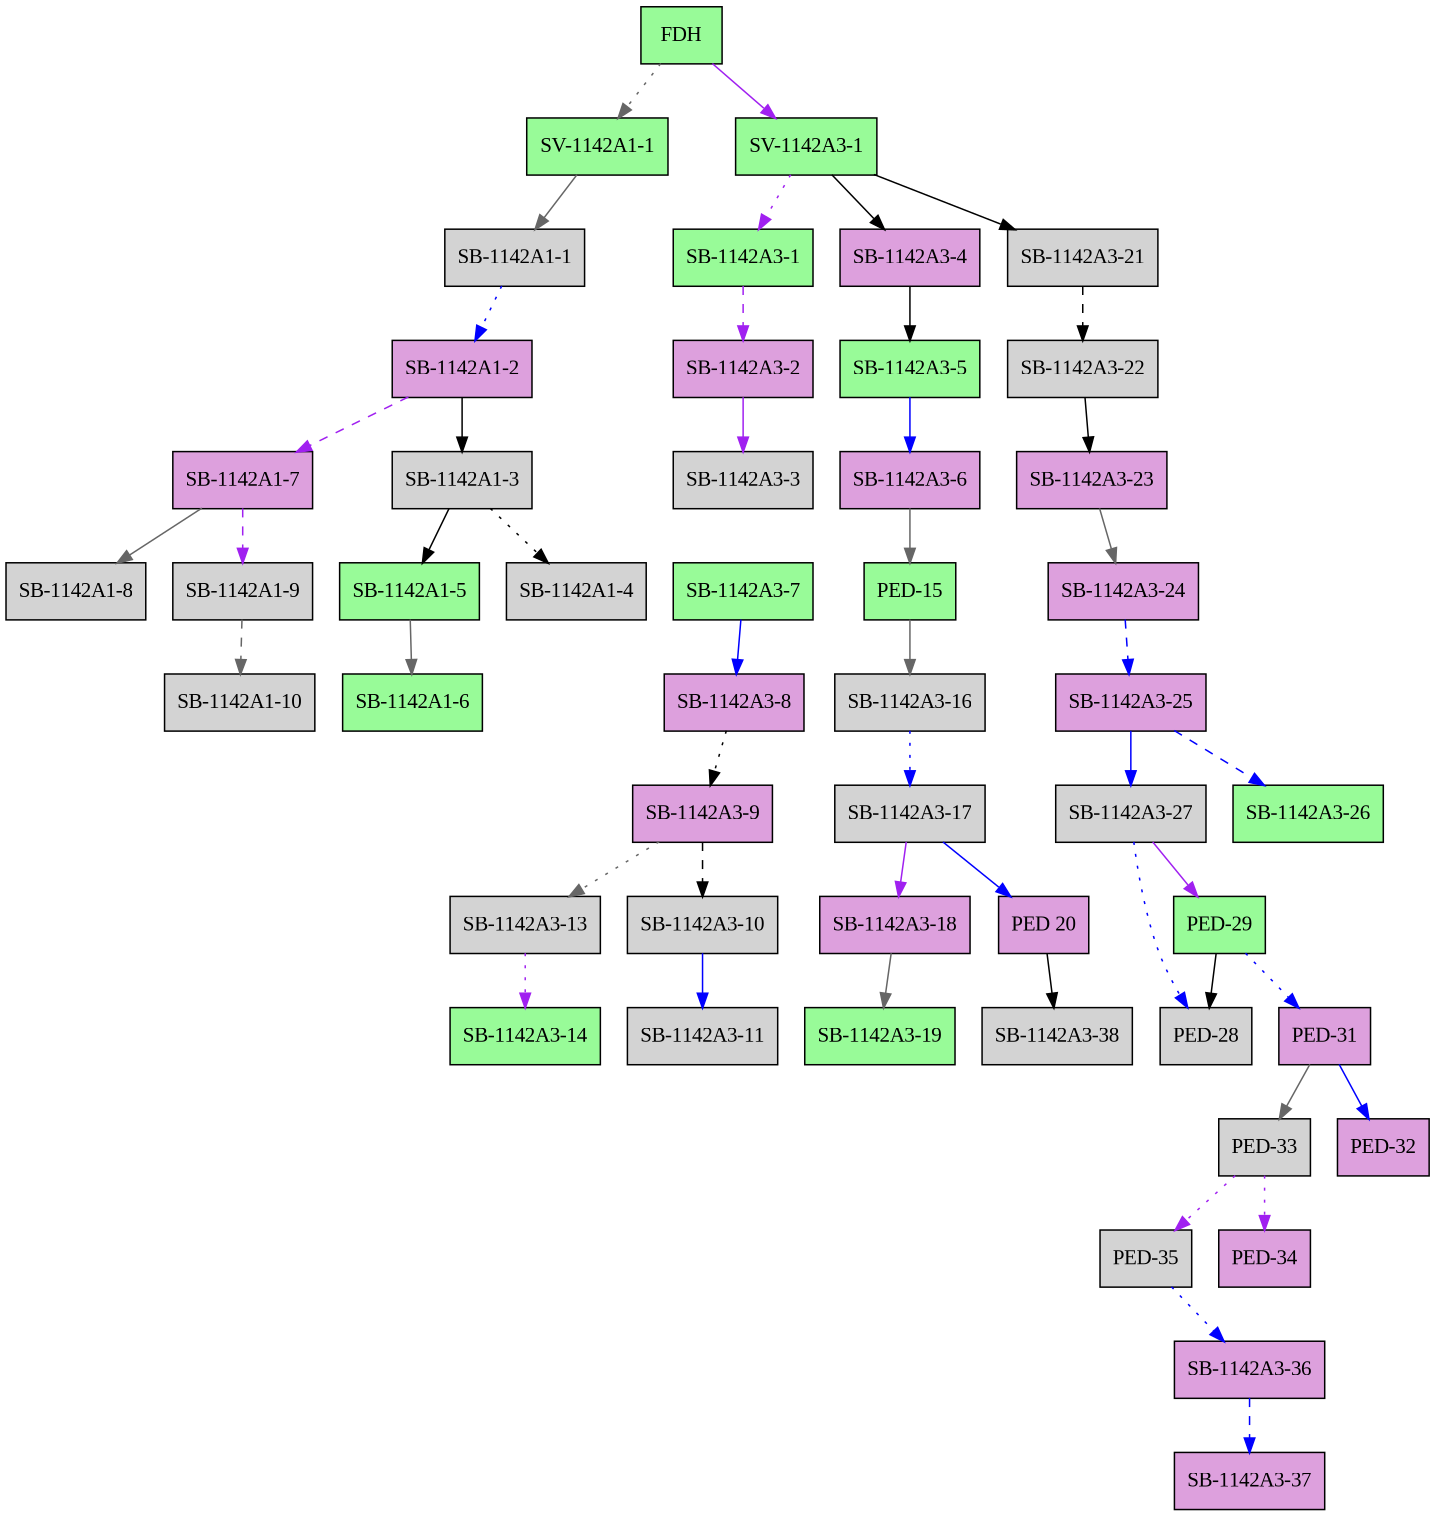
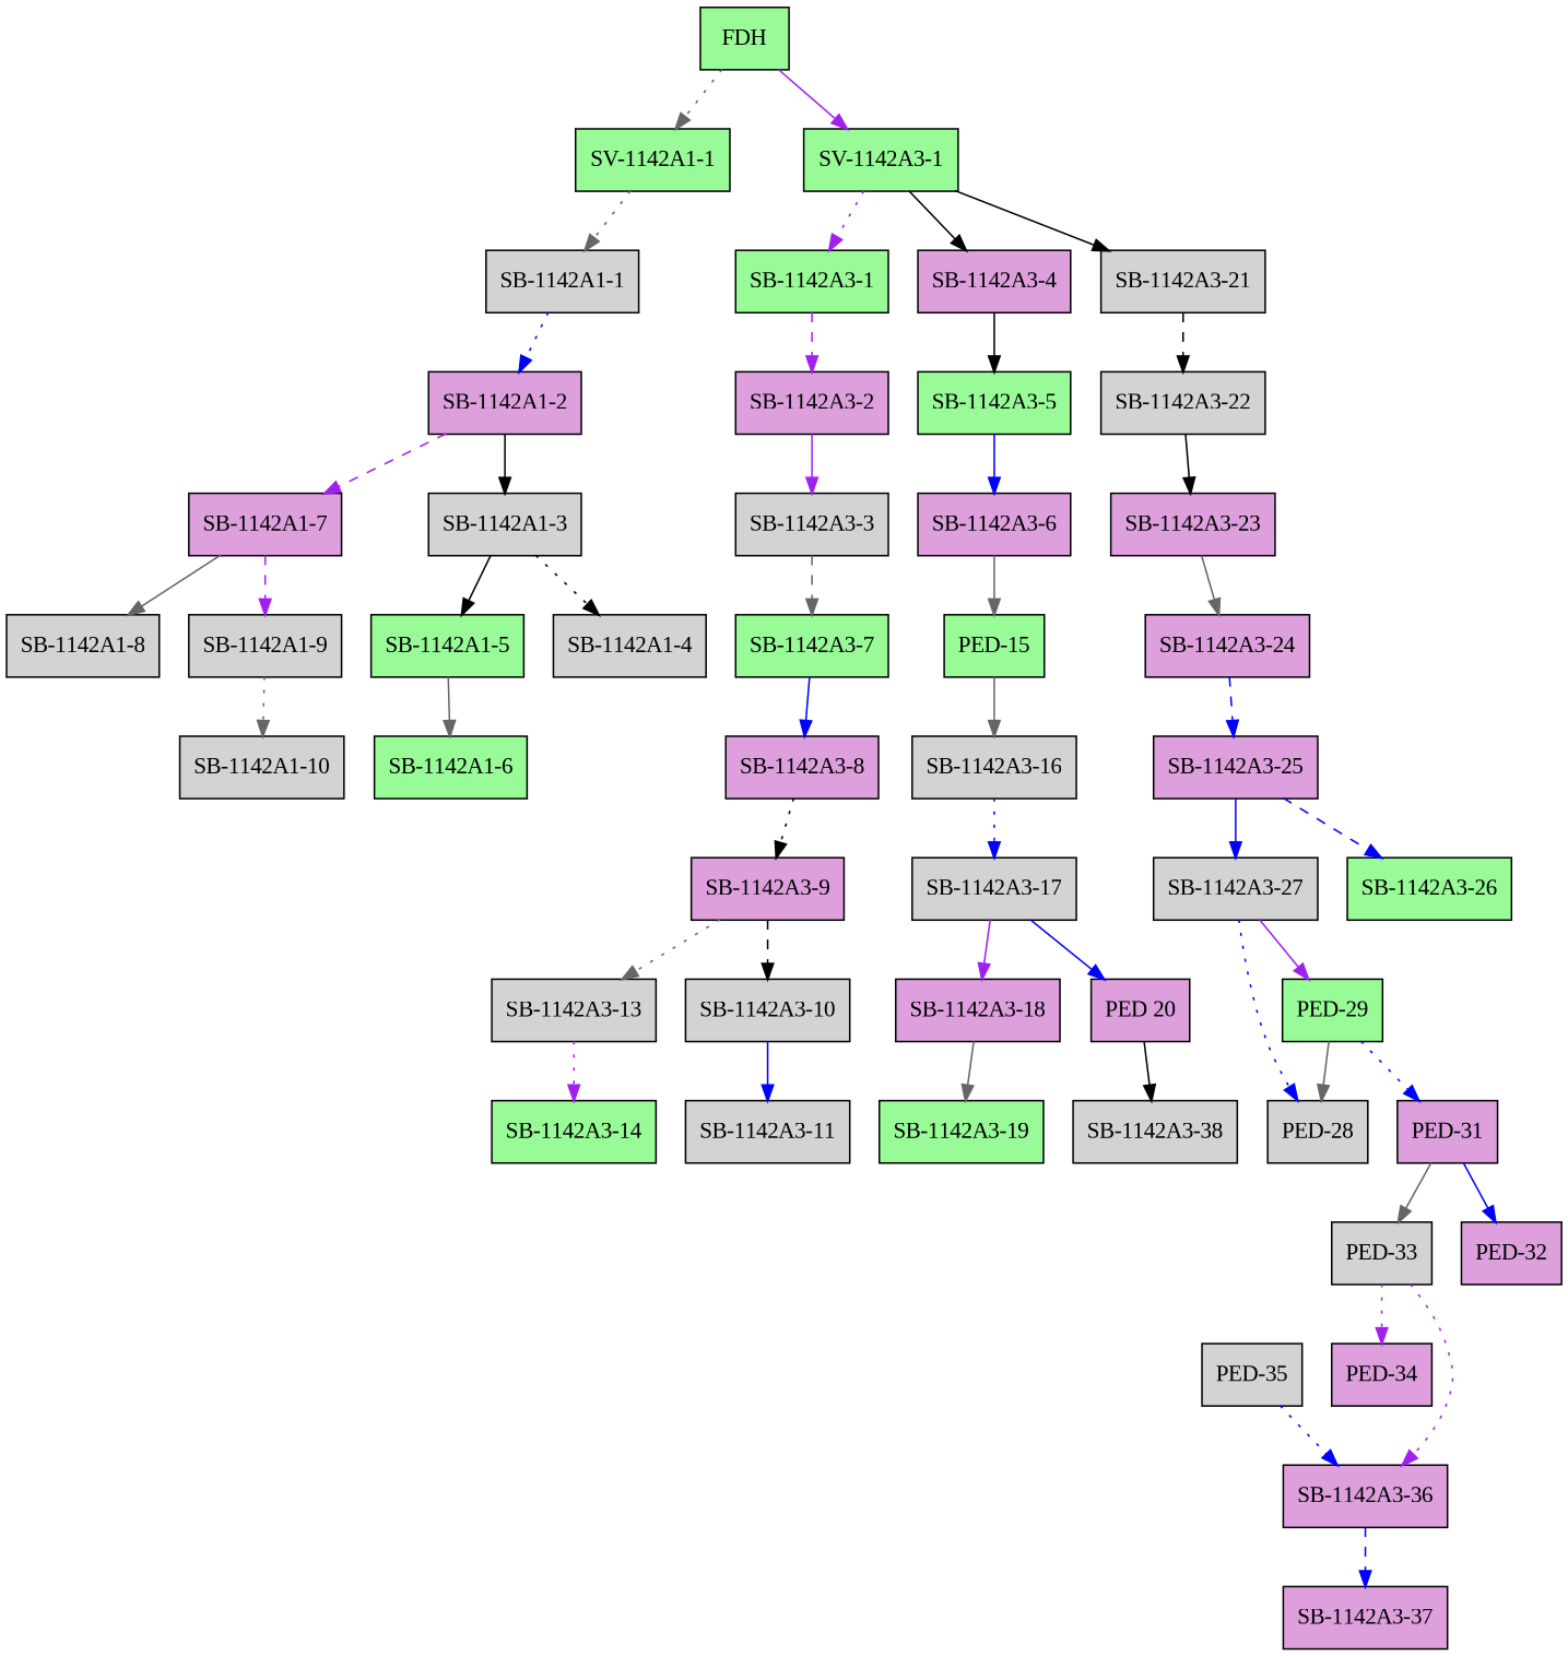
  digraph {
    fontname="Liberation Serif"
    node [fillcolor=lightgrey fontname="Liberation Serif" shape=record style=filled]
    edge [color=blue fontname="Liberation Serif" style=solid]
    FDH [fillcolor=palegreen height=0.51389 width=0.75]
    "SV-1142A1-1" [fillcolor=palegreen height=0.51389 width=1.3056]
    "SV-1142A3-1" [fillcolor=palegreen height=0.51389 width=1.3056]
    "SB-1142A1-1" [height=0.51389 width=1.2917]
    "SB-1142A3-1" [fillcolor=palegreen height=0.51389 width=1.2917]
    "SB-1142A3-4" [fillcolor=plum height=0.51389 width=1.2917]
    "SB-1142A3-21" [height=0.51389 width=1.3889]
    "SB-1142A1-2" [fillcolor=plum height=0.51389 width=1.2917]
    "SB-1142A3-2" [fillcolor=plum height=0.51389 width=1.2917]
    "SB-1142A3-5" [fillcolor=palegreen height=0.51389 width=1.2917]
    "SB-1142A3-22" [height=0.51389 width=1.3889]
    "SB-1142A1-7" [fillcolor=plum height=0.51389 width=1.2917]
    "SB-1142A1-3" [height=0.51389 width=1.2917]
    "SB-1142A3-3" [height=0.51389 width=1.2917]
    "SB-1142A3-6" [fillcolor=plum height=0.51389 width=1.2917]
    "SB-1142A3-23" [fillcolor=plum height=0.51389 width=1.3889]
    "SB-1142A3-7" [fillcolor=palegreen height=0.51389 width=1.2917]
    "SB-1142A3-8" [fillcolor=plum height=0.51389 width=1.2917]
    "SB-1142A3-9" [fillcolor=plum height=0.51389 width=1.2917]
    "SB-1142A3-13" [height=0.51389 width=1.3889]
    "SB-1142A3-10" [height=0.51389 width=1.3889]
    "SB-1142A3-14" [fillcolor=palegreen height=0.51389 width=1.3889]
    "SB-1142A3-11" [height=0.51389 width=1.3889]
    "PED-15" [fillcolor=palegreen height=0.51389 width=0.84722]
    "SB-1142A3-16" [height=0.51389 width=1.3889]
    "SB-1142A3-17" [height=0.51389 width=1.3889]
    "SB-1142A3-18" [fillcolor=plum height=0.51389 width=1.3889]
    "PED 20" [fillcolor=plum height=0.51389 width=0.83333]
    "SB-1142A3-19" [fillcolor=palegreen height=0.51389 width=1.3889]
    "SB-1142A3-38" [height=0.51389 width=1.3889]
    "SB-1142A3-24" [fillcolor=plum height=0.51389 width=1.3889]
    "SB-1142A3-25" [fillcolor=plum height=0.51389 width=1.3889]
    "SB-1142A3-27" [height=0.51389 width=1.3889]
    "SB-1142A3-26" [fillcolor=palegreen height=0.51389 width=1.3889]
    "PED-29" [fillcolor=palegreen height=0.51389 width=0.84722]
    "PED-28" [height=0.51389 width=0.84722]
    "PED-31" [fillcolor=plum height=0.51389 width=0.84722]
    "PED-33" [height=0.51389 width=0.84722]
    "PED-32" [fillcolor=plum height=0.51389 width=0.84722]
    "PED-35" [height=0.51389 width=0.84722]
    "PED-34" [fillcolor=plum height=0.51389 width=0.84722]
    "SB-1142A3-36" [fillcolor=plum height=0.51389 width=1.3889]
    "SB-1142A3-37" [fillcolor=plum height=0.51389 width=1.3889]
    "SB-1142A1-8" [height=0.51389 width=1.2917]
    "SB-1142A1-9" [height=0.51389 width=1.2917]
    "SB-1142A1-5" [fillcolor=palegreen height=0.51389 width=1.2917]
    "SB-1142A1-4" [height=0.51389 width=1.2917]
    "SB-1142A1-10" [height=0.51389 width=1.3889]
    "SB-1142A1-6" [fillcolor=palegreen height=0.51389 width=1.2917]
    FDH -> "SV-1142A1-1" [color=gray40 style=dotted]
    FDH -> "SV-1142A3-1" [color=purple]
-   "SV-1142A1-1" -> "SB-1142A1-1" [color=gray40]
+   "SV-1142A1-1" -> "SB-1142A1-1" [color=gray40 style=dotted]
    "SV-1142A3-1" -> "SB-1142A3-1" [color=purple style=dotted]
    "SV-1142A3-1" -> "SB-1142A3-4" [color=black]
    "SV-1142A3-1" -> "SB-1142A3-21" [color=black]
    "SB-1142A1-1" -> "SB-1142A1-2" [style=dotted]
    "SB-1142A3-1" -> "SB-1142A3-2" [color=purple style=dashed]
    "SB-1142A3-4" -> "SB-1142A3-5" [color=black]
    "SB-1142A3-21" -> "SB-1142A3-22" [color=black style=dashed]
    "SB-1142A1-2" -> "SB-1142A1-7" [color=purple style=dashed]
    "SB-1142A1-2" -> "SB-1142A1-3" [color=black]
    "SB-1142A3-2" -> "SB-1142A3-3" [color=purple]
    "SB-1142A3-5" -> "SB-1142A3-6"
    "SB-1142A3-22" -> "SB-1142A3-23" [color=black]
    "SB-1142A1-7" -> "SB-1142A1-8" [color=gray40]
    "SB-1142A1-7" -> "SB-1142A1-9" [color=purple style=dashed]
    "SB-1142A1-3" -> "SB-1142A1-5" [color=black]
    "SB-1142A1-3" -> "SB-1142A1-4" [color=black style=dotted]
+   "SB-1142A3-3" -> "SB-1142A3-7" [color=gray40 style=dashed]
    "SB-1142A3-6" -> "PED-15" [color=gray40]
    "SB-1142A3-23" -> "SB-1142A3-24" [color=gray40]
    "SB-1142A3-7" -> "SB-1142A3-8"
    "SB-1142A3-8" -> "SB-1142A3-9" [color=black style=dotted]
    "SB-1142A3-9" -> "SB-1142A3-13" [color=gray40 style=dotted]
    "SB-1142A3-9" -> "SB-1142A3-10" [color=black style=dashed]
    "SB-1142A3-13" -> "SB-1142A3-14" [color=purple style=dotted]
    "SB-1142A3-10" -> "SB-1142A3-11"
    "PED-15" -> "SB-1142A3-16" [color=gray40]
    "SB-1142A3-16" -> "SB-1142A3-17" [style=dotted]
    "SB-1142A3-17" -> "SB-1142A3-18" [color=purple]
    "SB-1142A3-17" -> "PED 20"
    "SB-1142A3-18" -> "SB-1142A3-19" [color=gray40]
    "PED 20" -> "SB-1142A3-38" [color=black]
    "SB-1142A3-24" -> "SB-1142A3-25" [style=dashed]
    "SB-1142A3-25" -> "SB-1142A3-27"
    "SB-1142A3-25" -> "SB-1142A3-26" [style=dashed]
    "SB-1142A3-27" -> "PED-29" [color=purple]
    "SB-1142A3-27" -> "PED-28" [style=dotted]
-   "PED-29" -> "PED-28" [color=black]
+   "PED-29" -> "PED-28" [color=gray40]
    "PED-29" -> "PED-31" [style=dotted]
    "PED-31" -> "PED-33" [color=gray40]
    "PED-31" -> "PED-32"
-   "PED-33" -> "PED-35" [color=purple style=dotted]
+   "PED-33" -> "SB-1142A3-36" [color=purple style=dotted]
    "PED-33" -> "PED-34" [color=purple style=dotted]
    "PED-35" -> "SB-1142A3-36" [style=dotted]
    "SB-1142A3-36" -> "SB-1142A3-37" [style=dashed]
-   "SB-1142A1-9" -> "SB-1142A1-10" [color=gray40 style=dashed]
+   "SB-1142A1-9" -> "SB-1142A1-10" [color=gray40 style=dotted]
    "SB-1142A1-5" -> "SB-1142A1-6" [color=gray40]
  }
